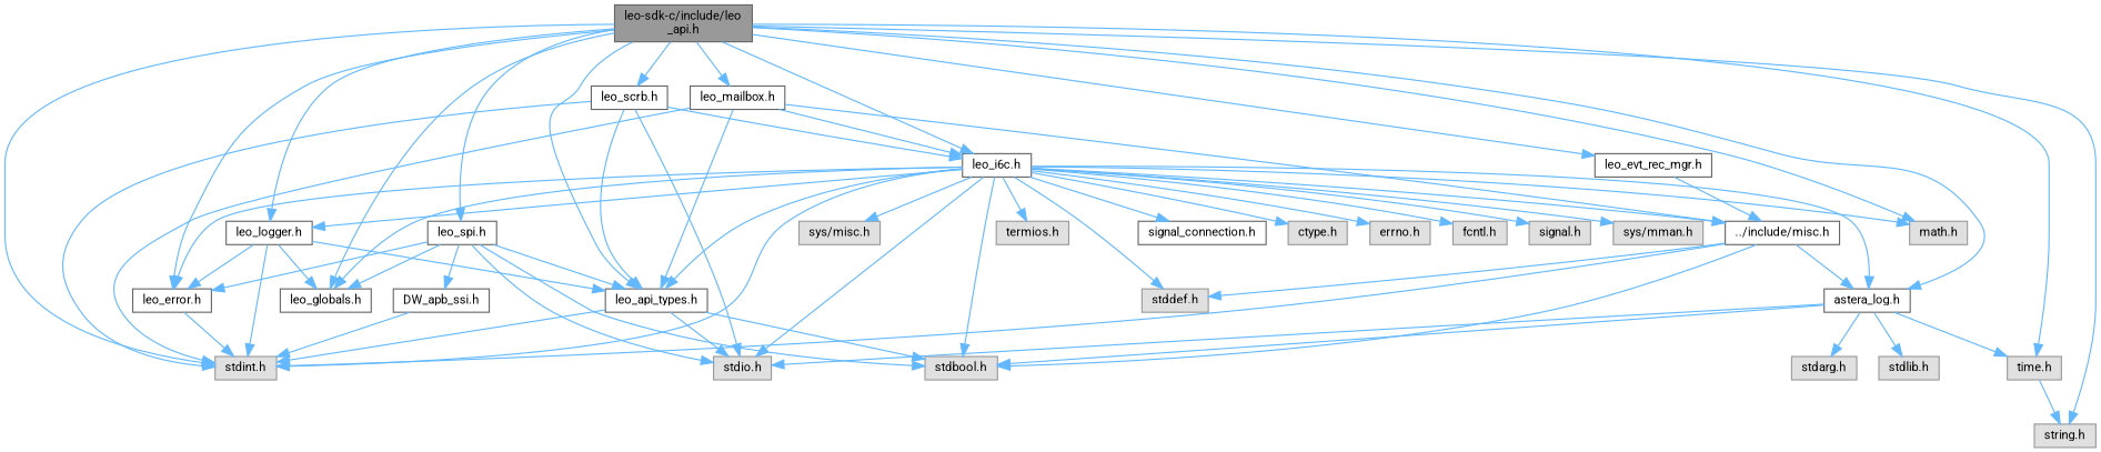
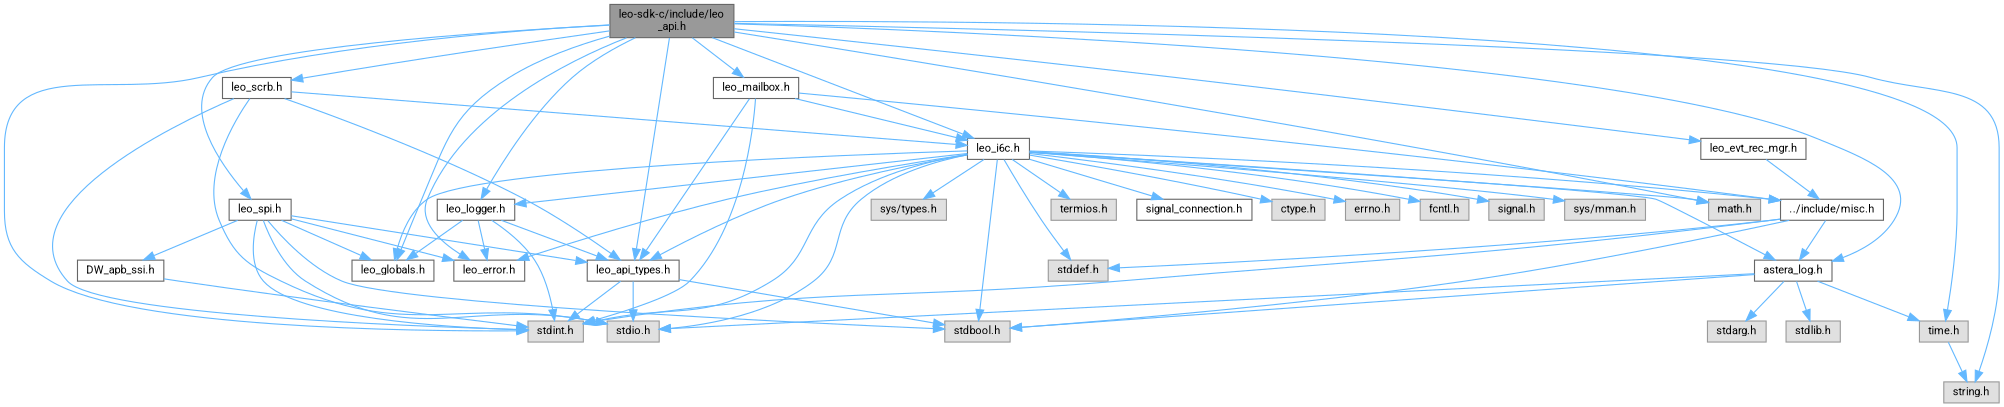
  digraph {
    fontname=Roboto
    node [color=grey60 fillcolor="#E0E0E0" fontname=Roboto fontsize=10 shape=box style=filled]
    edge [color=steelblue1 fontname=Roboto fontsize=10 labelfontname=Helvetica labelfontsize=10 style=solid]
    n1 [color=gray40 fillcolor=grey60 fontcolor=black height=0.2 label="leo-sdk-c/include/leo\l_api.h" width=0.4]
    n2 [color=grey40 fillcolor=white height=0.2 label="astera_log.h" width=0.4]
    n3 [height=0.2 label="string.h" width=0.4]
    n4 [height=0.2 label="time.h" width=0.4]
    n5 [color=grey40 fillcolor=white height=0.2 label="leo_api_types.h" width=0.4]
    n6 [height=0.2 label="stdint.h" width=0.4]
    n7 [color=grey40 fillcolor=white height=0.2 label="leo_error.h" width=0.4]
    n8 [color=grey40 fillcolor=white height=0.2 label="leo_globals.h" width=0.4]
    n9 [color=grey40 fillcolor=white height=0.2 label="leo_i6c.h" width=0.4]
    n10 [color=grey40 fillcolor=white height=0.2 label="leo_logger.h" width=0.4]
    n11 [height=0.2 label="math.h" width=0.4]
    n12 [color=grey40 fillcolor=white height=0.2 label="leo_mailbox.h" width=0.4]
    n13 [color=grey40 fillcolor=white height=0.2 label="leo_scrb.h" width=0.4]
    n14 [color=grey40 fillcolor=white height=0.2 label="leo_spi.h" width=0.4]
    n15 [color=grey40 fillcolor=white height=0.2 label="leo_evt_rec_mgr.h" width=0.4]
    n16 [height=0.2 label="stdarg.h" width=0.4]
    n17 [height=0.2 label="stdbool.h" width=0.4]
    n18 [height=0.2 label="stdio.h" width=0.4]
    n19 [height=0.2 label="stdlib.h" width=0.4]
    n20 [color=grey40 fillcolor=white height=0.2 label="../include/misc.h" width=0.4]
    n21 [height=0.2 label="stddef.h" width=0.4]
    n22 [color=grey40 fillcolor=white height=0.2 label="signal_connection.h" width=0.4]
    n23 [height=0.2 label="ctype.h" width=0.4]
    n24 [height=0.2 label="errno.h" width=0.4]
    n25 [height=0.2 label="fcntl.h" width=0.4]
    n26 [height=0.2 label="signal.h" width=0.4]
    n27 [height=0.2 label="sys/mman.h" width=0.4]
-   n28 [height=0.2 label="sys/misc.h" width=0.4]
+   n28 [height=0.2 label="sys/types.h" width=0.4]
    n29 [height=0.2 label="termios.h" width=0.4]
    n30 [color=grey40 fillcolor=white height=0.2 label="DW_apb_ssi.h" width=0.4]
    n1 -> n2
    n1 -> n3
    n1 -> n4
    n1 -> n5
    n1 -> n6
    n1 -> n7
    n1 -> n8
    n1 -> n9
    n1 -> n10
    n1 -> n11
    n1 -> n12
    n1 -> n13
    n1 -> n14
    n1 -> n15
    n2 -> n4
    n2 -> n16
    n2 -> n17
    n2 -> n18
    n2 -> n19
    n4 -> n3
    n5 -> n6
    n5 -> n17
    n5 -> n18
    n9 -> n2
    n9 -> n5
    n9 -> n6
    n9 -> n7
    n9 -> n8
    n9 -> n10
    n9 -> n11
    n9 -> n17
    n9 -> n18
    n9 -> n20
    n9 -> n21
    n9 -> n22
    n9 -> n23
    n9 -> n24
    n9 -> n25
    n9 -> n26
    n9 -> n27
    n9 -> n28
    n9 -> n29
    n10 -> n5
    n10 -> n6
    n10 -> n7
    n10 -> n8
    n12 -> n5
    n12 -> n6
    n12 -> n9
    n12 -> n20
    n13 -> n5
    n13 -> n6
    n13 -> n9
    n13 -> n18
    n14 -> n5
-   n7 -> n6
+   n14 -> n6
    n14 -> n7
    n14 -> n8
    n14 -> n17
    n14 -> n18
    n14 -> n30
    n15 -> n20
    n20 -> n2
    n20 -> n6
    n20 -> n17
    n20 -> n21
    n30 -> n6
  }
